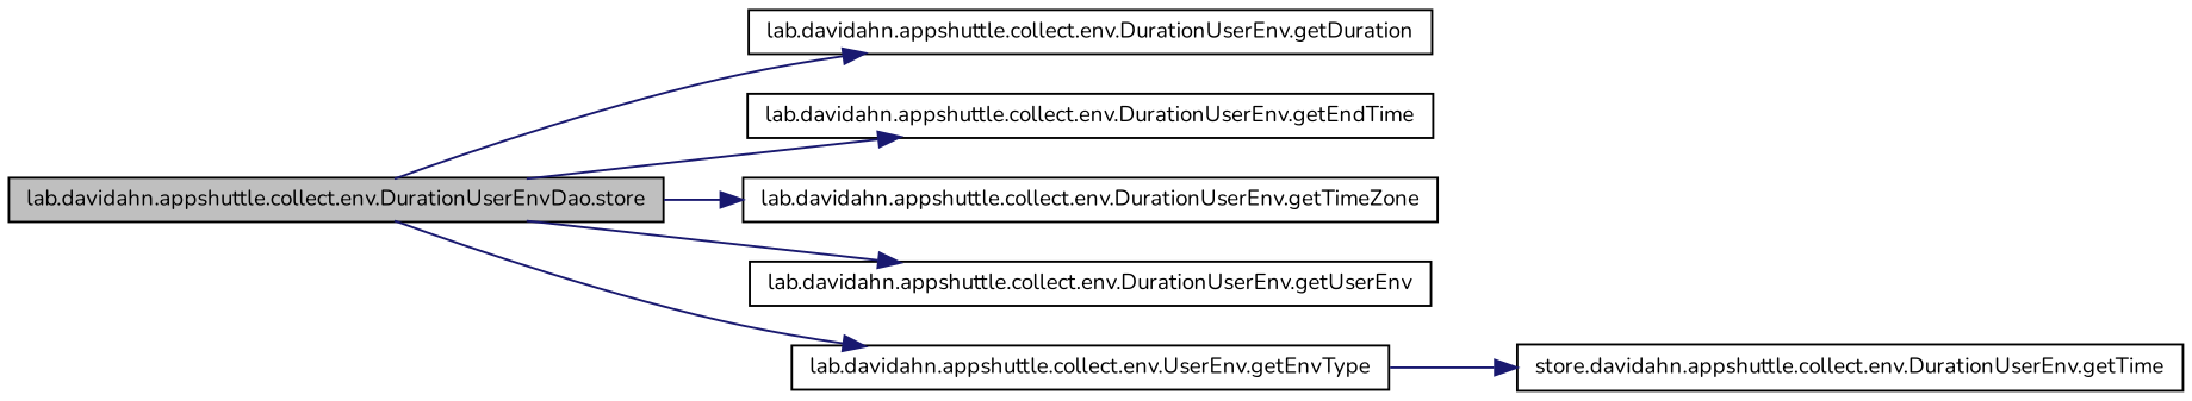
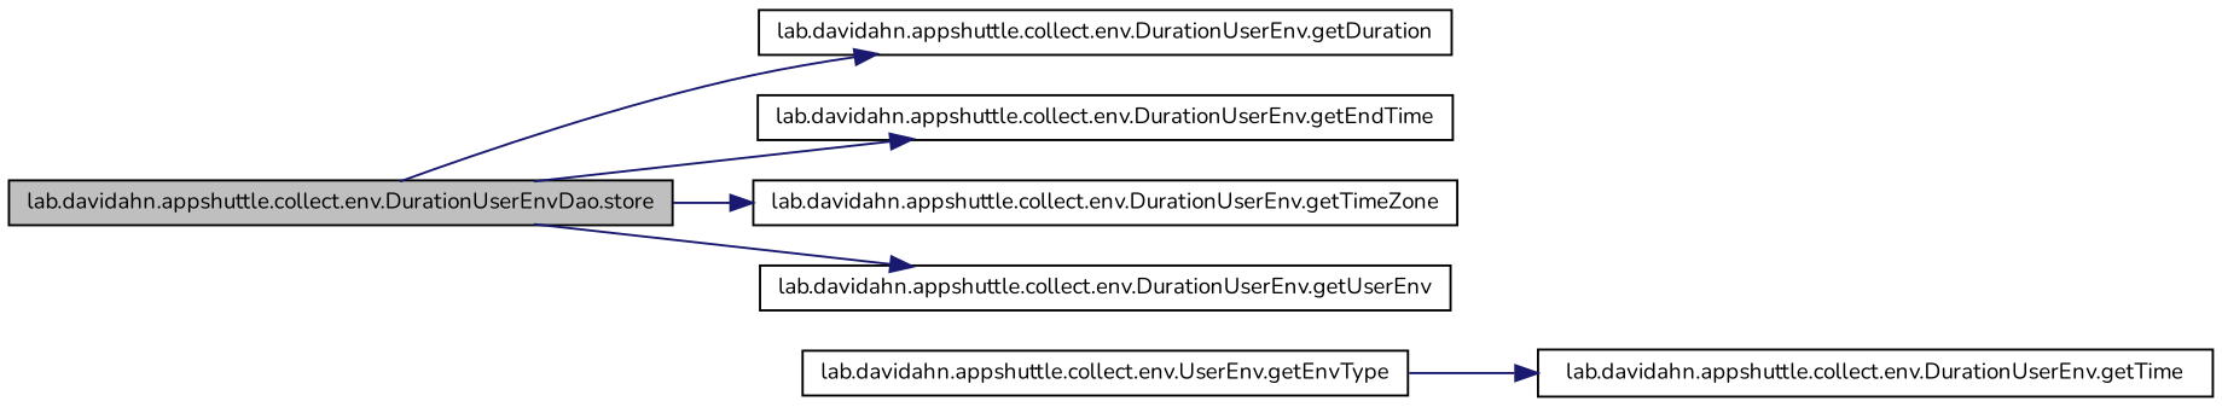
  digraph {
    fontname=Nunito
    rankdir=LR
    node [color=black fillcolor=white fontname=Nunito fontsize=10 shape=record style=filled]
    edge [color=midnightblue fontname=Nunito fontsize=10 labelfontname=Helvetica labelfontsize=10 style=solid]
    n1 [fillcolor=grey75 fontcolor=black height=0.2 label="lab.davidahn.appshuttle.collect.env.DurationUserEnvDao.store" width=0.4]
    n2 [height=0.2 label="lab.davidahn.appshuttle.collect.env.DurationUserEnv.getDuration" width=0.4]
    n3 [height=0.2 label="lab.davidahn.appshuttle.collect.env.DurationUserEnv.getEndTime" width=0.4]
    n4 [height=0.2 label="lab.davidahn.appshuttle.collect.env.DurationUserEnv.getTimeZone" width=0.4]
    n5 [height=0.2 label="lab.davidahn.appshuttle.collect.env.DurationUserEnv.getUserEnv" width=0.4]
    n6 [height=0.2 label="lab.davidahn.appshuttle.collect.env.UserEnv.getEnvType" width=0.4]
-   n7 [height=0.2 label="store.davidahn.appshuttle.collect.env.DurationUserEnv.getTime" width=0.4]
+   n7 [height=0.2 label="lab.davidahn.appshuttle.collect.env.DurationUserEnv.getTime" width=0.4]
    n1 -> n2
    n1 -> n3
    n1 -> n4
    n1 -> n5
-   n1 -> n6
    n6 -> n7
  }
